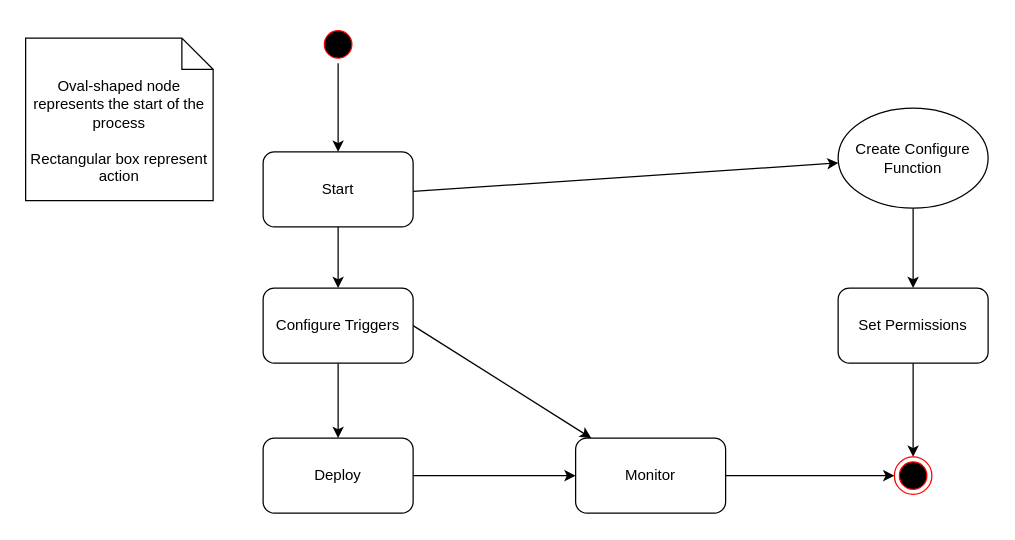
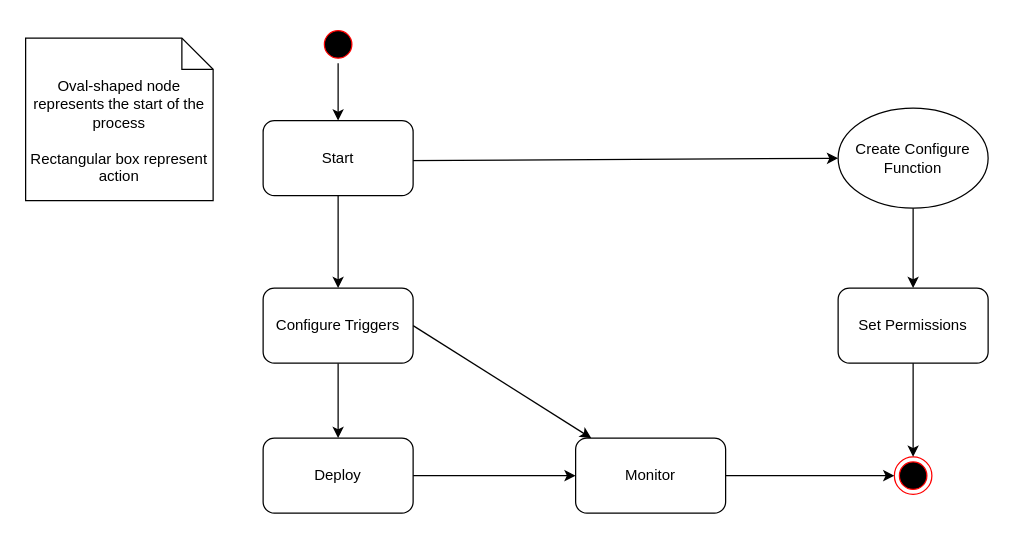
  <mxCell id="0" />
  <mxCell id="1" parent="0" />
  <mxCell id="2" value="" style="ellipse;shape=startState;fillColor=#000000;strokeColor=#ff0000;" parent="1" vertex="1"><mxGeometry x="255" y="20" width="30" height="30" as="geometry" /></mxCell>
  <mxCell id="3" value="Oval-shaped node represents the start of the process&lt;br&gt;&lt;br&gt;Rectangular box represent action" style="shape=note2;boundedLbl=1;whiteSpace=wrap;html=1;size=25;verticalAlign=top;align=center;" parent="1" vertex="1"><mxGeometry x="20" y="30" width="150" height="130" as="geometry" /></mxCell>
  <mxCell id="4" value="" style="endArrow=classic;html=1;rounded=0;exitX=0.95;exitY=0.533;exitDx=0;exitDy=0;exitPerimeter=0;" parent="1" source="8" target="16" edge="1"><mxGeometry width="50" height="50" relative="1" as="geometry"><mxPoint x="324.5" y="110" as="sourcePoint" /><mxPoint x="470" y="110" as="targetPoint" /></mxGeometry></mxCell>
  <mxCell id="5" value="" style="endArrow=classic;html=1;rounded=0;" parent="1" source="8" target="17" edge="1"><mxGeometry width="50" height="50" relative="1" as="geometry"><mxPoint x="264.5" y="150" as="sourcePoint" /><mxPoint x="270" y="220" as="targetPoint" /></mxGeometry></mxCell>
  <mxCell id="6" value="Set Permissions" style="rounded=1;whiteSpace=wrap;html=1;" parent="1" vertex="1"><mxGeometry x="670" y="230" width="120" height="60" as="geometry" /></mxCell>
  <mxCell id="7" value="" style="endArrow=classic;html=1;rounded=0;exitX=1;exitY=0.5;exitDx=0;exitDy=0;" parent="1" source="17" target="11" edge="1"><mxGeometry width="50" height="50" relative="1" as="geometry"><mxPoint x="330" y="260" as="sourcePoint" /><mxPoint x="430" y="270" as="targetPoint" /></mxGeometry></mxCell>
- <mxCell id="8" value="Start" style="rounded=1;whiteSpace=wrap;html=1;" parent="1" vertex="1"><mxGeometry x="210" y="121" width="120" height="60" as="geometry" /></mxCell>
+ <mxCell id="8" value="Start" style="rounded=1;whiteSpace=wrap;html=1;" parent="1" vertex="1"><mxGeometry x="210" y="96" width="120" height="60" as="geometry" /></mxCell>
  <mxCell id="9" value="Deploy" style="rounded=1;whiteSpace=wrap;html=1;" parent="1" vertex="1"><mxGeometry x="210" y="350" width="120" height="60" as="geometry" /></mxCell>
  <mxCell id="10" value="" style="endArrow=classic;html=1;rounded=0;exitX=0.5;exitY=1;exitDx=0;exitDy=0;" parent="1" source="17" target="9" edge="1"><mxGeometry width="50" height="50" relative="1" as="geometry"><mxPoint x="270" y="300" as="sourcePoint" /><mxPoint x="570" y="210" as="targetPoint" /></mxGeometry></mxCell>
  <mxCell id="11" value="Monitor" style="rounded=1;whiteSpace=wrap;html=1;" parent="1" vertex="1"><mxGeometry x="460" y="350" width="120" height="60" as="geometry" /></mxCell>
  <mxCell id="12" value="" style="endArrow=classic;html=1;rounded=0;exitX=1;exitY=0.5;exitDx=0;exitDy=0;entryX=0;entryY=0.5;entryDx=0;entryDy=0;" parent="1" source="9" target="11" edge="1"><mxGeometry width="50" height="50" relative="1" as="geometry"><mxPoint x="520" y="260" as="sourcePoint" /><mxPoint x="570" y="210" as="targetPoint" /></mxGeometry></mxCell>
  <mxCell id="13" value="" style="ellipse;shape=endState;fillColor=#000000;strokeColor=#ff0000" parent="1" vertex="1"><mxGeometry x="715" y="365" width="30" height="30" as="geometry" /></mxCell>
  <mxCell id="14" value="" style="endArrow=classic;html=1;rounded=0;exitX=1;exitY=0.5;exitDx=0;exitDy=0;entryX=0;entryY=0.5;entryDx=0;entryDy=0;" parent="1" source="11" target="13" edge="1"><mxGeometry width="50" height="50" relative="1" as="geometry"><mxPoint x="520" y="260" as="sourcePoint" /><mxPoint x="570" y="210" as="targetPoint" /></mxGeometry></mxCell>
  <mxCell id="15" value="" style="endArrow=classic;html=1;rounded=0;exitX=0.5;exitY=1;exitDx=0;exitDy=0;" parent="1" source="2" target="8" edge="1"><mxGeometry width="50" height="50" relative="1" as="geometry"><mxPoint x="290" y="50" as="sourcePoint" /><mxPoint x="265" y="80" as="targetPoint" /></mxGeometry></mxCell>
  <mxCell id="16" value="Create Configure Function" style="ellipse;whiteSpace=wrap;html=1;" parent="1" vertex="1"><mxGeometry x="670" y="86" width="120" height="80" as="geometry" /></mxCell>
  <mxCell id="17" value="Configure Triggers" style="rounded=1;whiteSpace=wrap;html=1;" parent="1" vertex="1"><mxGeometry x="210" y="230" width="120" height="60" as="geometry" /></mxCell>
  <mxCell id="18" value="" style="endArrow=classic;html=1;rounded=0;exitX=0.5;exitY=1;exitDx=0;exitDy=0;entryX=0.5;entryY=0;entryDx=0;entryDy=0;" edge="1" parent="1" source="16" target="6"><mxGeometry width="50" height="50" relative="1" as="geometry"><mxPoint x="330" y="340" as="sourcePoint" /><mxPoint x="350" y="310" as="targetPoint" /></mxGeometry></mxCell>
  <mxCell id="19" value="" style="endArrow=classic;html=1;rounded=0;exitX=0.5;exitY=1;exitDx=0;exitDy=0;entryX=0.5;entryY=0;entryDx=0;entryDy=0;" edge="1" parent="1" source="6" target="13"><mxGeometry width="50" height="50" relative="1" as="geometry"><mxPoint x="300" y="360" as="sourcePoint" /><mxPoint x="350" y="310" as="targetPoint" /></mxGeometry></mxCell>
